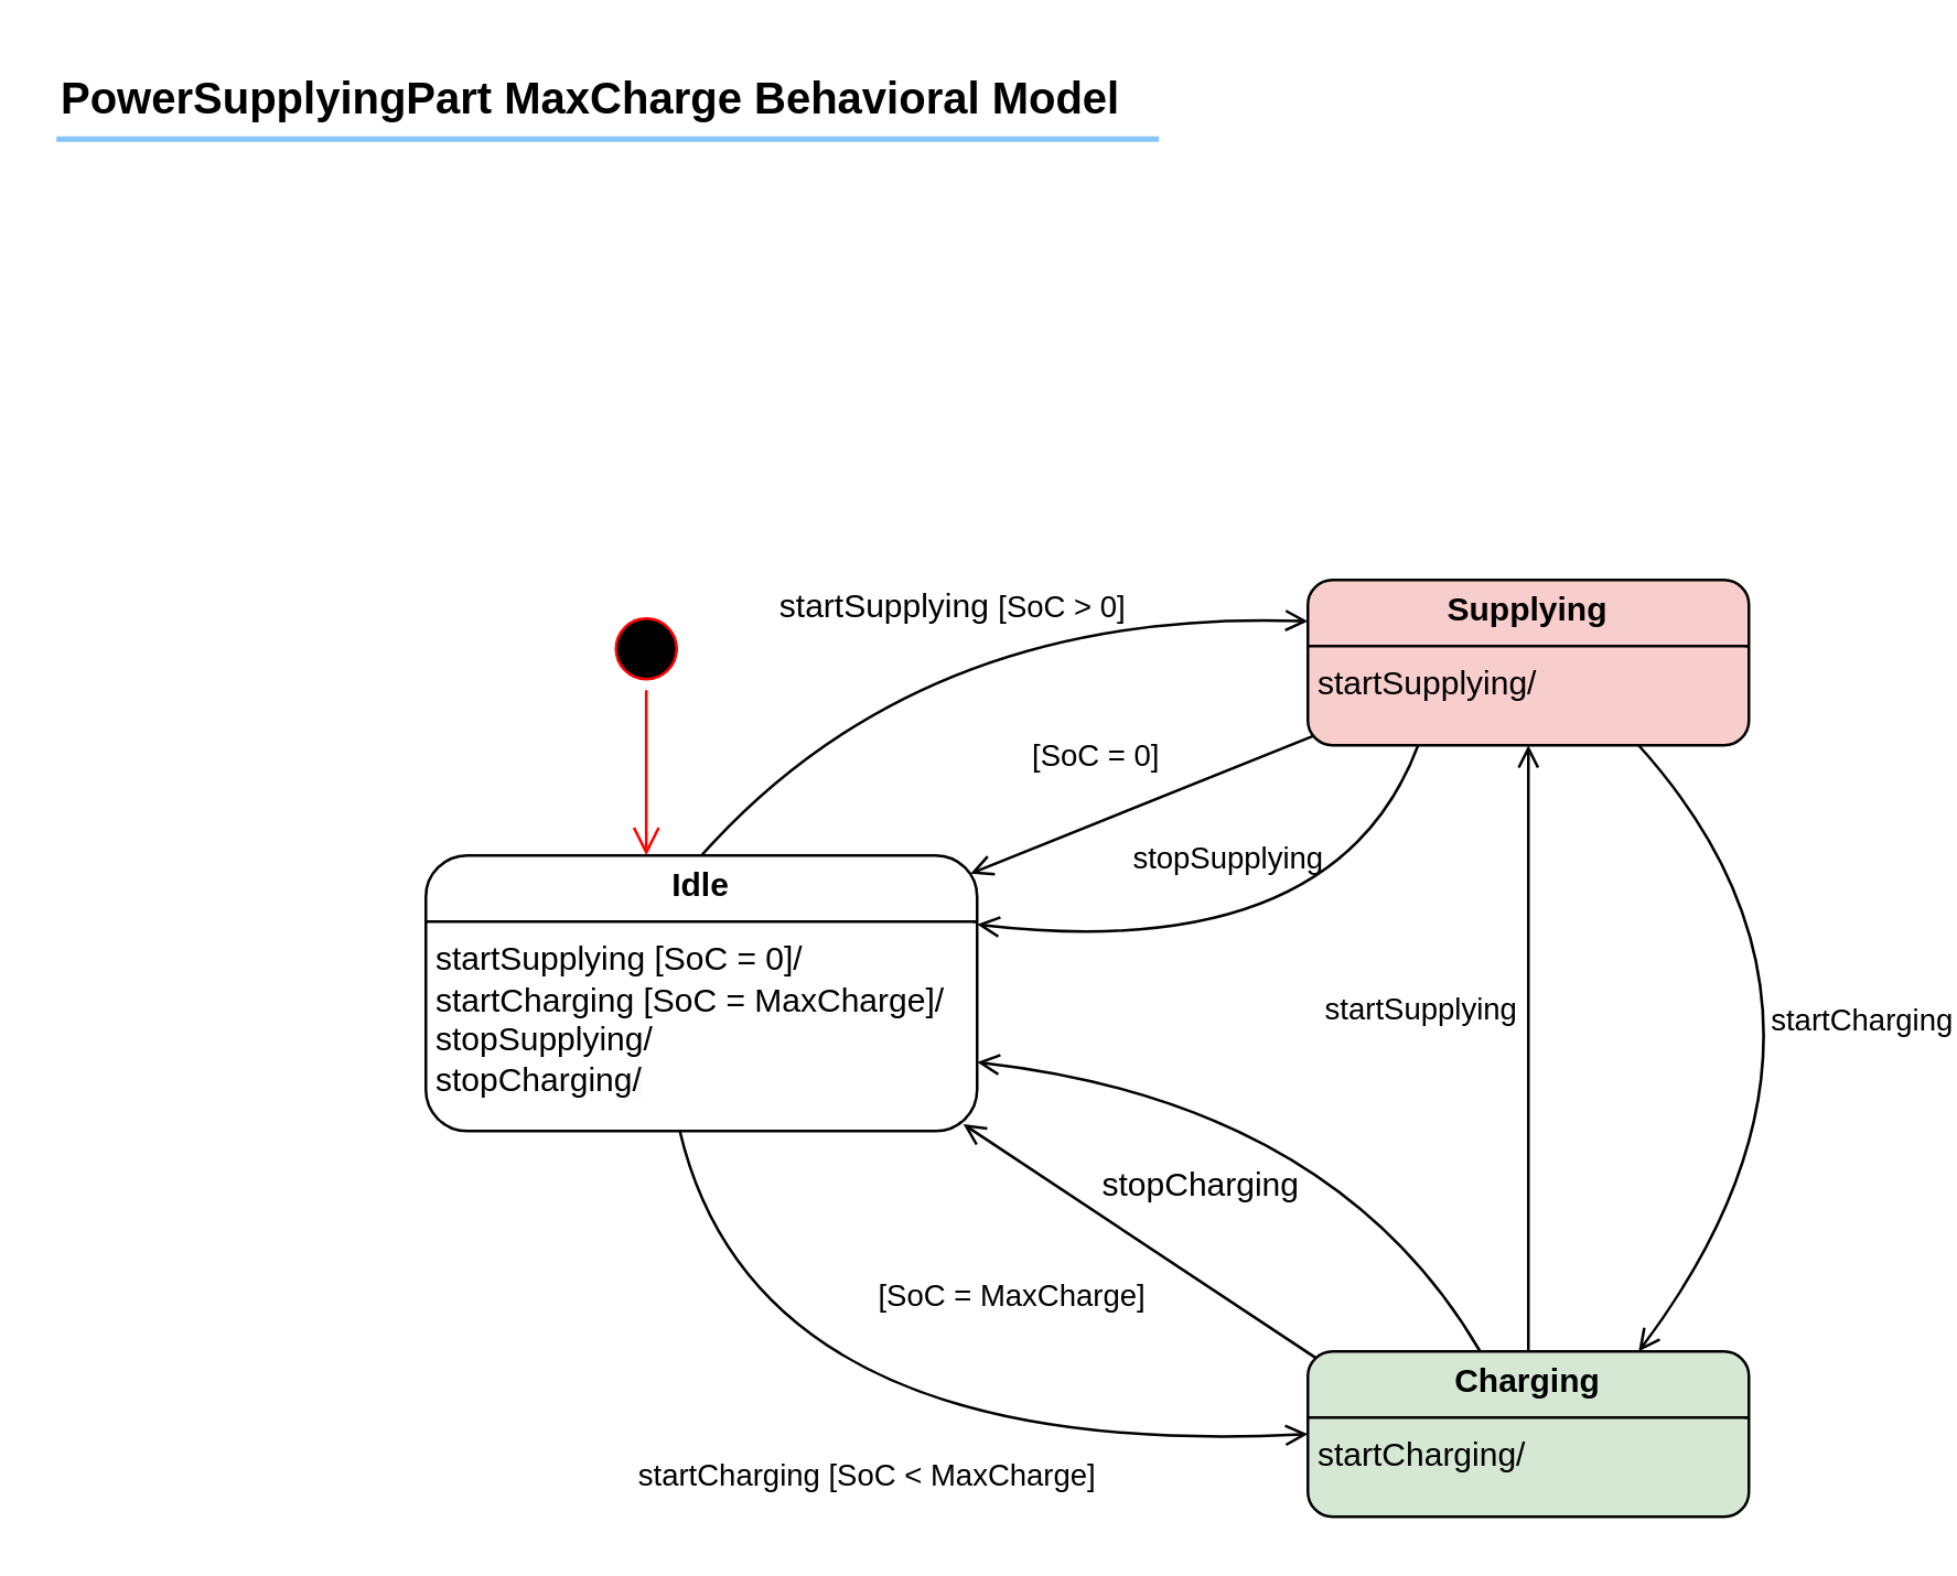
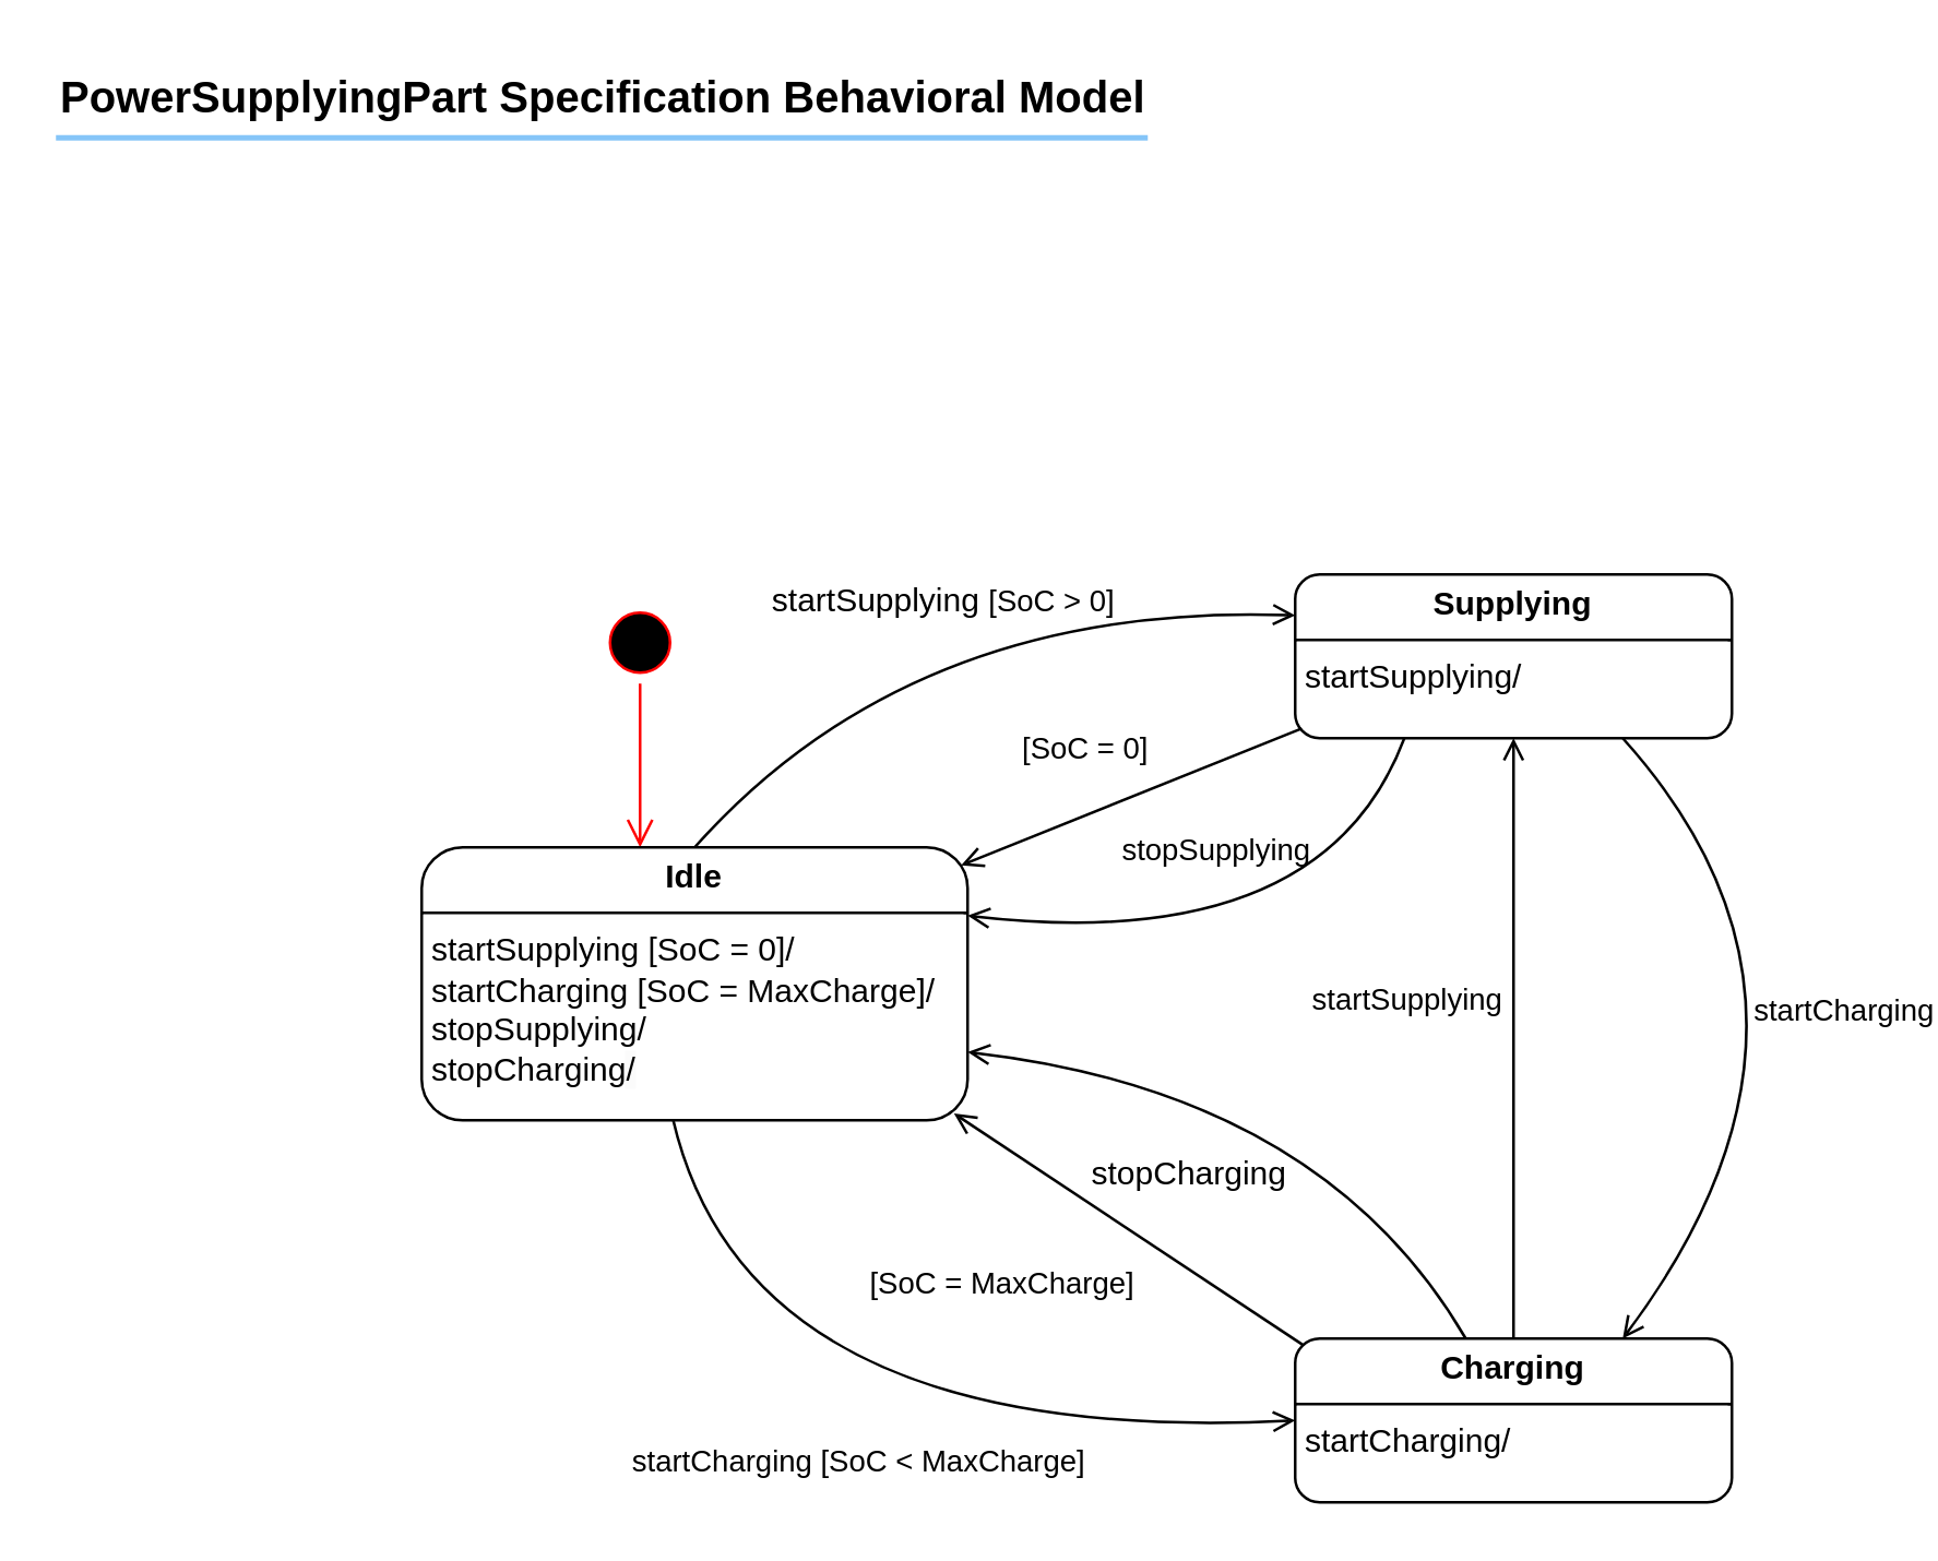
  <mxCell id="0" />
  <mxCell id="1" parent="0" />
- <mxCell id="2" value="&lt;b&gt;PowerSupplyingPart MaxCharge Behavioral Model&lt;/b&gt;" style="text;fontSize=16;verticalAlign=middle;strokeColor=none;fillColor=none;whiteSpace=wrap;html=1;" vertex="1" parent="1"><mxGeometry x="20" y="20" width="430" height="30" as="geometry" /></mxCell>
+ <mxCell id="2" value="&lt;b&gt;PowerSupplyingPart Specification Behavioral Model&lt;/b&gt;" style="text;fontSize=16;verticalAlign=middle;strokeColor=none;fillColor=none;whiteSpace=wrap;html=1;" vertex="1" parent="1"><mxGeometry x="20" y="20" width="430" height="30" as="geometry" /></mxCell>
  <mxCell id="3" value="" style="dashed=0;shape=line;strokeWidth=2;noLabel=1;strokeColor=#0C8CF2;opacity=50;" vertex="1" parent="1"><mxGeometry x="20" y="45" width="400" height="10" as="geometry" /></mxCell>
  <mxCell id="4" value="" style="ellipse;html=1;shape=startState;fillColor=#000000;strokeColor=#ff0000;" vertex="1" parent="1"><mxGeometry x="219" y="220" width="30" height="30" as="geometry" /></mxCell>
  <mxCell id="5" value="" style="edgeStyle=orthogonalEdgeStyle;html=1;verticalAlign=bottom;endArrow=open;endSize=8;strokeColor=#ff0000;rounded=0;entryX=0.5;entryY=0;entryDx=0;entryDy=0;" edge="1" parent="1" source="4"><mxGeometry relative="1" as="geometry"><mxPoint x="234" y="310" as="targetPoint" /></mxGeometry></mxCell>
  <mxCell id="6" style="rounded=0;orthogonalLoop=1;jettySize=auto;html=1;entryX=0;entryY=0.25;entryDx=0;entryDy=0;endArrow=open;endFill=0;elbow=vertical;curved=1;exitX=0.5;exitY=0;exitDx=0;exitDy=0;" edge="1" parent="1" source="22" target="14"><mxGeometry relative="1" as="geometry"><Array as="points"><mxPoint x="334" y="220" /></Array><mxPoint x="252.182" y="310" as="sourcePoint" /></mxGeometry></mxCell>
  <mxCell id="7" value="&lt;span style=&quot;font-size: 12px; text-align: left; text-wrap-mode: wrap;&quot;&gt;startSupplying&amp;nbsp;&lt;/span&gt;[SoC &amp;gt; 0]" style="edgeLabel;html=1;align=center;verticalAlign=middle;resizable=0;points=[];labelBackgroundColor=none;" vertex="1" connectable="0" parent="6"><mxGeometry x="-0.204" y="-25" relative="1" as="geometry"><mxPoint x="3" y="-29" as="offset" /></mxGeometry></mxCell>
  <mxCell id="8" style="rounded=0;orthogonalLoop=1;jettySize=auto;html=1;entryX=0;entryY=0.5;entryDx=0;entryDy=0;curved=1;endArrow=open;endFill=0;exitX=0.46;exitY=0.994;exitDx=0;exitDy=0;exitPerimeter=0;" edge="1" parent="1" source="22" target="21"><mxGeometry relative="1" as="geometry"><Array as="points"><mxPoint x="274" y="530" /></Array><mxPoint x="233" y="350" as="sourcePoint" /></mxGeometry></mxCell>
  <mxCell id="9" value="startCharging [SoC &amp;lt; MaxCharge]" style="edgeLabel;html=1;align=center;verticalAlign=middle;resizable=0;points=[];labelBackgroundColor=none;" vertex="1" connectable="0" parent="8"><mxGeometry x="-0.289" y="16" relative="1" as="geometry"><mxPoint x="26" y="17" as="offset" /></mxGeometry></mxCell>
  <mxCell id="10" style="rounded=0;orthogonalLoop=1;jettySize=auto;html=1;entryX=0.5;entryY=0;entryDx=0;entryDy=0;curved=0;endArrow=none;endFill=0;startArrow=open;startFill=0;" edge="1" parent="1" source="14" target="21"><mxGeometry relative="1" as="geometry"><Array as="points" /></mxGeometry></mxCell>
  <mxCell id="11" value="startSupplying" style="edgeLabel;html=1;align=center;verticalAlign=middle;resizable=0;points=[];labelBackgroundColor=none;" vertex="1" connectable="0" parent="10"><mxGeometry x="-0.133" y="-16" relative="1" as="geometry"><mxPoint x="-24" as="offset" /></mxGeometry></mxCell>
  <mxCell id="12" style="rounded=0;orthogonalLoop=1;jettySize=auto;html=1;exitX=0.25;exitY=1;exitDx=0;exitDy=0;entryX=1;entryY=0.25;entryDx=0;entryDy=0;endArrow=open;endFill=0;curved=1;" edge="1" parent="1" source="14" target="22"><mxGeometry relative="1" as="geometry"><Array as="points"><mxPoint x="484" y="350" /></Array></mxGeometry></mxCell>
  <mxCell id="13" value="stopSupplying" style="edgeLabel;html=1;align=center;verticalAlign=middle;resizable=0;points=[];labelBackgroundColor=none;" vertex="1" connectable="0" parent="12"><mxGeometry x="-0.001" y="-14" relative="1" as="geometry"><mxPoint x="-19" y="-23" as="offset" /></mxGeometry></mxCell>
- <mxCell id="14" value="&lt;p style=&quot;margin:0px;margin-top:4px;text-align:center;&quot;&gt;&lt;b&gt;Supplying&lt;/b&gt;&lt;/p&gt;&lt;hr size=&quot;1&quot; style=&quot;border-style:solid;&quot;&gt;&lt;p style=&quot;margin:0px;margin-left:4px;&quot;&gt;startSupplying/&lt;/p&gt;&lt;p style=&quot;margin:0px;margin-left:4px;&quot;&gt;&lt;br&gt;&lt;/p&gt;&lt;p style=&quot;margin:0px;margin-left:4px;&quot;&gt;&lt;br&gt;&lt;/p&gt;" style="verticalAlign=top;align=left;overflow=fill;html=1;whiteSpace=wrap;rounded=1;fillColor=#f8cecc;" vertex="1" parent="1"><mxGeometry x="474" y="210" width="160" height="60" as="geometry" /></mxCell>
+ <mxCell id="14" value="&lt;p style=&quot;margin:0px;margin-top:4px;text-align:center;&quot;&gt;&lt;b&gt;Supplying&lt;/b&gt;&lt;/p&gt;&lt;hr size=&quot;1&quot; style=&quot;border-style:solid;&quot;&gt;&lt;p style=&quot;margin:0px;margin-left:4px;&quot;&gt;startSupplying/&lt;/p&gt;&lt;p style=&quot;margin:0px;margin-left:4px;&quot;&gt;&lt;br&gt;&lt;/p&gt;&lt;p style=&quot;margin:0px;margin-left:4px;&quot;&gt;&lt;br&gt;&lt;/p&gt;" style="verticalAlign=top;align=left;overflow=fill;html=1;whiteSpace=wrap;rounded=1;" vertex="1" parent="1"><mxGeometry x="474" y="210" width="160" height="60" as="geometry" /></mxCell>
  <mxCell id="15" style="rounded=0;orthogonalLoop=1;jettySize=auto;html=1;entryX=0.75;entryY=1;entryDx=0;entryDy=0;endArrow=none;endFill=0;curved=1;exitX=0.75;exitY=0;exitDx=0;exitDy=0;startArrow=open;startFill=0;" edge="1" parent="1" source="21" target="14"><mxGeometry relative="1" as="geometry"><Array as="points"><mxPoint x="684" y="370" /></Array></mxGeometry></mxCell>
  <mxCell id="16" value="&lt;span style=&quot;&quot;&gt;startCharging&lt;/span&gt;" style="edgeLabel;html=1;align=center;verticalAlign=middle;resizable=0;points=[];labelBackgroundColor=none;" vertex="1" connectable="0" parent="15"><mxGeometry x="0.35" y="40" relative="1" as="geometry"><mxPoint x="48" y="4" as="offset" /></mxGeometry></mxCell>
  <mxCell id="17" style="rounded=0;orthogonalLoop=1;jettySize=auto;html=1;entryX=1;entryY=0.75;entryDx=0;entryDy=0;curved=1;endArrow=open;endFill=0;" edge="1" parent="1" source="21" target="22"><mxGeometry relative="1" as="geometry"><Array as="points"><mxPoint x="484" y="400" /></Array><mxPoint x="284" y="330" as="targetPoint" /></mxGeometry></mxCell>
  <mxCell id="18" value="&lt;div style=&quot;text-align: left;&quot;&gt;&lt;span style=&quot;font-size: 12px; text-wrap-mode: wrap;&quot;&gt;stopCharging&lt;/span&gt;&lt;/div&gt;" style="edgeLabel;html=1;align=center;verticalAlign=middle;resizable=0;points=[];labelBackgroundColor=none;" vertex="1" connectable="0" parent="17"><mxGeometry x="-0.098" y="8" relative="1" as="geometry"><mxPoint x="-47" y="22" as="offset" /></mxGeometry></mxCell>
  <mxCell id="19" style="rounded=0;orthogonalLoop=1;jettySize=auto;html=1;exitX=0.018;exitY=0.039;exitDx=0;exitDy=0;entryX=0.975;entryY=0.975;entryDx=0;entryDy=0;curved=1;endArrow=open;endFill=0;entryPerimeter=0;exitPerimeter=0;" edge="1" parent="1" source="21" target="22"><mxGeometry relative="1" as="geometry" /></mxCell>
  <mxCell id="20" value="&amp;nbsp;[SoC = MaxCharge]" style="edgeLabel;html=1;align=center;verticalAlign=middle;resizable=0;points=[];labelBackgroundColor=none;" vertex="1" connectable="0" parent="19"><mxGeometry x="-0.022" relative="1" as="geometry"><mxPoint x="-50" y="19" as="offset" /></mxGeometry></mxCell>
- <mxCell id="21" value="&lt;p style=&quot;margin:0px;margin-top:4px;text-align:center;&quot;&gt;&lt;b&gt;Charging&lt;/b&gt;&lt;/p&gt;&lt;hr size=&quot;1&quot; style=&quot;border-style:solid;&quot;&gt;&lt;p style=&quot;margin: 0px 0px 0px 4px;&quot;&gt;startCharging/&lt;/p&gt;&lt;div&gt;&lt;p style=&quot;margin: 0px 0px 0px 4px;&quot;&gt;&lt;br&gt;&lt;/p&gt;&lt;/div&gt;&lt;p style=&quot;margin: 0px 0px 0px 4px;&quot;&gt;&lt;br&gt;&lt;/p&gt;" style="verticalAlign=top;align=left;overflow=fill;html=1;whiteSpace=wrap;rounded=1;fillColor=#d5e8d4;" vertex="1" parent="1"><mxGeometry x="474" y="490" width="160" height="60" as="geometry" /></mxCell>
+ <mxCell id="21" value="&lt;p style=&quot;margin:0px;margin-top:4px;text-align:center;&quot;&gt;&lt;b&gt;Charging&lt;/b&gt;&lt;/p&gt;&lt;hr size=&quot;1&quot; style=&quot;border-style:solid;&quot;&gt;&lt;p style=&quot;margin: 0px 0px 0px 4px;&quot;&gt;startCharging/&lt;/p&gt;&lt;div&gt;&lt;p style=&quot;margin: 0px 0px 0px 4px;&quot;&gt;&lt;br&gt;&lt;/p&gt;&lt;/div&gt;&lt;p style=&quot;margin: 0px 0px 0px 4px;&quot;&gt;&lt;br&gt;&lt;/p&gt;" style="verticalAlign=top;align=left;overflow=fill;html=1;whiteSpace=wrap;rounded=1;" vertex="1" parent="1"><mxGeometry x="474" y="490" width="160" height="60" as="geometry" /></mxCell>
  <mxCell id="22" value="&lt;p style=&quot;margin:0px;margin-top:4px;text-align:center;&quot;&gt;&lt;b&gt;Idle&lt;/b&gt;&lt;/p&gt;&lt;hr size=&quot;1&quot; style=&quot;border-style:solid;&quot;&gt;&lt;p style=&quot;margin: 0px 0px 0px 4px;&quot;&gt;startSupplying [SoC = 0]/&lt;/p&gt;&lt;p style=&quot;margin: 0px 0px 0px 4px;&quot;&gt;&lt;span style=&quot;color: light-dark(rgb(0, 0, 0), rgb(255, 255, 255)); background-color: transparent;&quot;&gt;startCharging&lt;/span&gt;&lt;span style=&quot;text-align: center; text-wrap-mode: nowrap; background-color: rgb(255, 255, 255);&quot;&gt;&amp;nbsp;[SoC = MaxCharge]/&lt;/span&gt;&lt;/p&gt;&lt;p style=&quot;margin: 0px 0px 0px 4px;&quot;&gt;&lt;span style=&quot;background-color: transparent; color: light-dark(rgb(0, 0, 0), rgb(255, 255, 255));&quot;&gt;stopSupplying&lt;/span&gt;/&lt;/p&gt;&lt;p style=&quot;margin: 0px 0px 0px 4px;&quot;&gt;&lt;span style=&quot;color: light-dark(rgb(0, 0, 0), rgb(255, 255, 255)); background-color: rgb(255, 255, 255);&quot;&gt;stopCharging&lt;/span&gt;&lt;span style=&quot;background-color: light-dark(rgb(251, 251, 251), rgb(21, 21, 21)); color: light-dark(rgb(0, 0, 0), rgb(255, 255, 255));&quot;&gt;/&lt;/span&gt;&lt;/p&gt;&lt;p style=&quot;margin:0px;margin-left:4px;&quot;&gt;&lt;br&gt;&lt;/p&gt;&lt;p style=&quot;margin:0px;margin-left:4px;&quot;&gt;&lt;br&gt;&lt;/p&gt;" style="verticalAlign=top;align=left;overflow=fill;html=1;whiteSpace=wrap;rounded=1;" vertex="1" parent="1"><mxGeometry x="154" y="310" width="200" height="100" as="geometry" /></mxCell>
  <mxCell id="23" style="rounded=0;orthogonalLoop=1;jettySize=auto;html=1;entryX=0.988;entryY=0.066;entryDx=0;entryDy=0;entryPerimeter=0;curved=1;endArrow=open;endFill=0;exitX=0.015;exitY=0.941;exitDx=0;exitDy=0;exitPerimeter=0;" edge="1" parent="1" source="14" target="22"><mxGeometry relative="1" as="geometry" /></mxCell>
  <mxCell id="24" value="[SoC = 0]" style="edgeLabel;html=1;align=center;verticalAlign=middle;resizable=0;points=[];labelBackgroundColor=none;" vertex="1" connectable="0" parent="23"><mxGeometry x="-0.029" y="-1" relative="1" as="geometry"><mxPoint x="-19" y="-16" as="offset" /></mxGeometry></mxCell>
